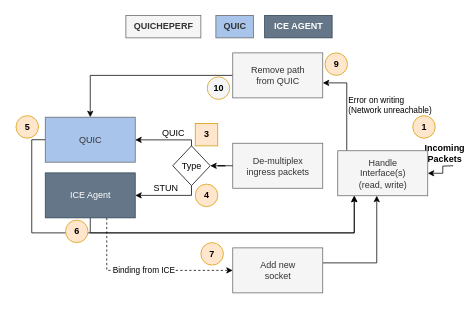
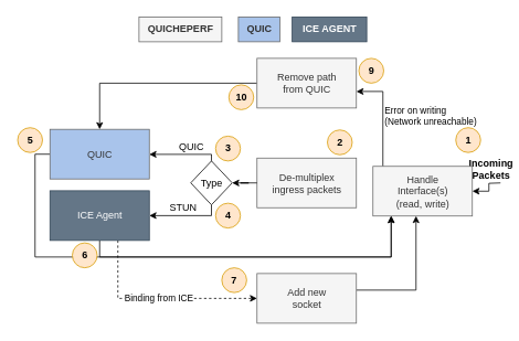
  <mxCell id="0" />
  <mxCell id="1" parent="0" />
  <mxCell id="2" value="&lt;div&gt;Incoming&lt;/div&gt;&lt;div&gt;Packets&lt;br&gt;&lt;/div&gt;" style="edgeStyle=orthogonalEdgeStyle;rounded=0;orthogonalLoop=1;jettySize=auto;html=1;startArrow=classic;startFill=1;fontStyle=1;fontSize=12;verticalAlign=bottom;endArrow=none;endFill=0;labelPosition=center;verticalLabelPosition=top;align=center;" edge="1" parent="1" source="4"><mxGeometry x="0.487" relative="1" as="geometry"><mxPoint x="603.5" y="220.5" as="targetPoint" /><mxPoint as="offset" /></mxGeometry></mxCell>
  <mxCell id="3" value="&lt;div&gt;Error on writing&lt;/div&gt;&lt;div&gt;(Network unreachable)&lt;br&gt;&lt;/div&gt;" style="edgeStyle=orthogonalEdgeStyle;rounded=0;orthogonalLoop=1;jettySize=auto;html=1;labelPosition=right;verticalLabelPosition=middle;align=left;verticalAlign=middle;" edge="1" parent="1" source="4" target="20"><mxGeometry relative="1" as="geometry"><Array as="points"><mxPoint x="461.5" y="110" /></Array></mxGeometry></mxCell>
  <mxCell id="4" value="Handle&lt;br&gt;&lt;div&gt;Interface(s)&lt;/div&gt;&lt;div&gt;(read, write)&lt;br&gt;&lt;/div&gt;" style="rounded=0;whiteSpace=wrap;html=1;fillColor=#f5f5f5;fontColor=#333333;strokeColor=#666666;" vertex="1" parent="1"><mxGeometry x="449.5" y="200.5" width="120" height="60" as="geometry" /></mxCell>
  <mxCell id="5" value="1" style="ellipse;whiteSpace=wrap;html=1;aspect=fixed;fontSize=12;fontStyle=1;fillColor=#ffe6cc;strokeColor=#d79b00;" vertex="1" parent="1"><mxGeometry x="549.5" y="153.75" width="30" height="30" as="geometry" /></mxCell>
  <mxCell id="6" value="QUICHEPERF" style="text;html=1;align=center;verticalAlign=middle;resizable=0;points=[];autosize=1;strokeColor=#666666;fillColor=#f5f5f5;fontStyle=1;fontColor=#333333;" vertex="1" parent="1"><mxGeometry x="167" y="20" width="100" height="30" as="geometry" /></mxCell>
  <mxCell id="7" value="STUN" style="edgeStyle=orthogonalEdgeStyle;rounded=0;orthogonalLoop=1;jettySize=auto;html=1;verticalAlign=bottom;horizontal=1;fontSize=12;" edge="1" parent="1" source="18" target="13"><mxGeometry x="0.091" relative="1" as="geometry"><mxPoint x="279.5" y="237" as="targetPoint" /><Array as="points"><mxPoint x="254.5" y="260" /></Array><mxPoint as="offset" /></mxGeometry></mxCell>
  <mxCell id="8" value="QUIC" style="edgeStyle=orthogonalEdgeStyle;rounded=0;orthogonalLoop=1;jettySize=auto;html=1;fontSize=12;verticalAlign=bottom;" edge="1" parent="1" source="18" target="15"><mxGeometry x="-0.199" relative="1" as="geometry"><mxPoint x="159.5" y="230" as="targetPoint" /><Array as="points"><mxPoint x="254.5" y="186" /></Array><mxPoint as="offset" /></mxGeometry></mxCell>
  <mxCell id="9" value="&lt;div&gt;De-multiplex&lt;/div&gt;&lt;div&gt;ingress packets&lt;br&gt;&lt;/div&gt;" style="rounded=0;whiteSpace=wrap;html=1;fillColor=#f5f5f5;fontColor=#333333;strokeColor=#666666;" vertex="1" parent="1"><mxGeometry x="309.5" y="190.5" width="120" height="60" as="geometry" /></mxCell>
+ <mxCell id="10" value="2" style="ellipse;whiteSpace=wrap;html=1;aspect=fixed;fontSize=12;fontStyle=1;fillColor=#ffe6cc;strokeColor=#d79b00;" vertex="1" parent="1"><mxGeometry x="394.5" y="156.5" width="30" height="30" as="geometry" /></mxCell>
  <mxCell id="11" style="edgeStyle=orthogonalEdgeStyle;rounded=0;orthogonalLoop=1;jettySize=auto;html=1;" edge="1" parent="1" source="13" target="4"><mxGeometry relative="1" as="geometry"><Array as="points"><mxPoint x="119.5" y="310" /><mxPoint x="471.5" y="310" /></Array></mxGeometry></mxCell>
  <mxCell id="12" value="Binding from ICE" style="edgeStyle=orthogonalEdgeStyle;rounded=0;orthogonalLoop=1;jettySize=auto;html=1;dashed=1;" edge="1" parent="1" source="13" target="22"><mxGeometry relative="1" as="geometry"><Array as="points"><mxPoint x="141.5" y="360" /></Array></mxGeometry></mxCell>
  <mxCell id="13" value="ICE Agent" style="rounded=0;whiteSpace=wrap;html=1;fillColor=#647687;fontColor=#ffffff;strokeColor=#314354;" vertex="1" parent="1"><mxGeometry x="59.5" y="230" width="120" height="60" as="geometry" /></mxCell>
  <mxCell id="14" style="edgeStyle=orthogonalEdgeStyle;rounded=0;orthogonalLoop=1;jettySize=auto;html=1;" edge="1" parent="1" source="15" target="4"><mxGeometry relative="1" as="geometry"><Array as="points"><mxPoint x="41.5" y="186" /><mxPoint x="41.5" y="310" /><mxPoint x="471.5" y="310" /></Array></mxGeometry></mxCell>
  <mxCell id="15" value="QUIC" style="rounded=0;whiteSpace=wrap;html=1;fillColor=#A9C4EB;fontColor=#333333;strokeColor=#666666;" vertex="1" parent="1"><mxGeometry x="59.5" y="155.75" width="120" height="60" as="geometry" /></mxCell>
  <mxCell id="16" value="6" style="ellipse;whiteSpace=wrap;html=1;aspect=fixed;fontSize=12;fontStyle=1;fillColor=#ffe6cc;strokeColor=#d79b00;" vertex="1" parent="1"><mxGeometry x="86.5" y="293" width="30" height="30" as="geometry" /></mxCell>
  <mxCell id="17" value="" style="edgeStyle=orthogonalEdgeStyle;rounded=0;orthogonalLoop=1;jettySize=auto;html=1;" edge="1" parent="1" source="9" target="18"><mxGeometry relative="1" as="geometry"><mxPoint x="309.5" y="220.5" as="sourcePoint" /><mxPoint x="309.5" y="486.5" as="targetPoint" /><Array as="points" /></mxGeometry></mxCell>
  <mxCell id="18" value="Type" style="rhombus;whiteSpace=wrap;html=1;" vertex="1" parent="1"><mxGeometry x="229.5" y="194" width="50" height="53" as="geometry" /></mxCell>
  <mxCell id="19" style="edgeStyle=orthogonalEdgeStyle;rounded=0;orthogonalLoop=1;jettySize=auto;html=1;" edge="1" parent="1" source="20" target="15"><mxGeometry relative="1" as="geometry" /></mxCell>
  <mxCell id="20" value="&lt;div&gt;Remove path&lt;/div&gt;&lt;div&gt;from QUIC&lt;br&gt;&lt;/div&gt;" style="whiteSpace=wrap;html=1;fillColor=#f5f5f5;fontColor=#333333;strokeColor=#666666;" vertex="1" parent="1"><mxGeometry x="309.5" y="70" width="120" height="60" as="geometry" /></mxCell>
  <mxCell id="21" style="edgeStyle=orthogonalEdgeStyle;rounded=0;orthogonalLoop=1;jettySize=auto;html=1;" edge="1" parent="1" source="22" target="4"><mxGeometry relative="1" as="geometry"><Array as="points"><mxPoint x="501.5" y="350" /></Array></mxGeometry></mxCell>
  <mxCell id="22" value="&lt;div&gt;Add new&lt;/div&gt;&lt;div&gt;socket&lt;br&gt;&lt;/div&gt;" style="whiteSpace=wrap;html=1;fillColor=#f5f5f5;fontColor=#333333;strokeColor=#666666;" vertex="1" parent="1"><mxGeometry x="309.5" y="330" width="120" height="60" as="geometry" /></mxCell>
  <mxCell id="23" value="4" style="ellipse;whiteSpace=wrap;html=1;aspect=fixed;fontSize=12;fontStyle=1;fillColor=#ffe6cc;strokeColor=#d79b00;" vertex="1" parent="1"><mxGeometry x="259.5" y="245" width="30" height="30" as="geometry" /></mxCell>
- <mxCell id="24" value="3" style="whiteSpace=wrap;html=1;aspect=fixed;fontSize=12;fontStyle=1;fillColor=#ffe6cc;strokeColor=#d79b00;rounded=0;" vertex="1" parent="1"><mxGeometry x="259.5" y="164" width="30" height="30" as="geometry" /></mxCell>
+ <mxCell id="24" value="3" style="ellipse;whiteSpace=wrap;html=1;aspect=fixed;fontSize=12;fontStyle=1;fillColor=#ffe6cc;strokeColor=#d79b00;" vertex="1" parent="1"><mxGeometry x="259.5" y="164" width="30" height="30" as="geometry" /></mxCell>
  <mxCell id="25" value="7" style="ellipse;whiteSpace=wrap;html=1;aspect=fixed;fontSize=12;fontStyle=1;fillColor=#ffe6cc;strokeColor=#d79b00;" vertex="1" parent="1"><mxGeometry x="267" y="323" width="30" height="30" as="geometry" /></mxCell>
  <mxCell id="26" value="5" style="ellipse;whiteSpace=wrap;html=1;aspect=fixed;fontSize=12;fontStyle=1;fillColor=#ffe6cc;strokeColor=#d79b00;" vertex="1" parent="1"><mxGeometry x="20.5" y="153.75" width="30" height="30" as="geometry" /></mxCell>
  <mxCell id="27" value="QUIC" style="text;html=1;align=center;verticalAlign=middle;resizable=0;points=[];autosize=1;strokeColor=#666666;fillColor=#A9C4EB;fontStyle=1;fontColor=#333333;" vertex="1" parent="1"><mxGeometry x="287" y="20" width="50" height="30" as="geometry" /></mxCell>
  <mxCell id="28" value="ICE AGENT" style="text;html=1;align=center;verticalAlign=middle;resizable=0;points=[];autosize=1;strokeColor=#314354;fillColor=#647687;fontStyle=1;fontColor=#ffffff;" vertex="1" parent="1"><mxGeometry x="352" y="20" width="90" height="30" as="geometry" /></mxCell>
  <mxCell id="29" value="9" style="ellipse;whiteSpace=wrap;html=1;aspect=fixed;fontSize=12;fontStyle=1;fillColor=#ffe6cc;strokeColor=#d79b00;" vertex="1" parent="1"><mxGeometry x="432.5" y="70" width="30" height="30" as="geometry" /></mxCell>
- <mxCell id="30" value="10" style="ellipse;whiteSpace=wrap;html=1;aspect=fixed;fontSize=12;fontStyle=1;fillColor=#f5f5f5;strokeColor=#d79b00;" vertex="1" parent="1"><mxGeometry x="275.5" y="102" width="30" height="30" as="geometry" /></mxCell>
+ <mxCell id="30" value="10" style="ellipse;whiteSpace=wrap;html=1;aspect=fixed;fontSize=12;fontStyle=1;fillColor=#ffe6cc;strokeColor=#d79b00;" vertex="1" parent="1"><mxGeometry x="275.5" y="102" width="30" height="30" as="geometry" /></mxCell>
